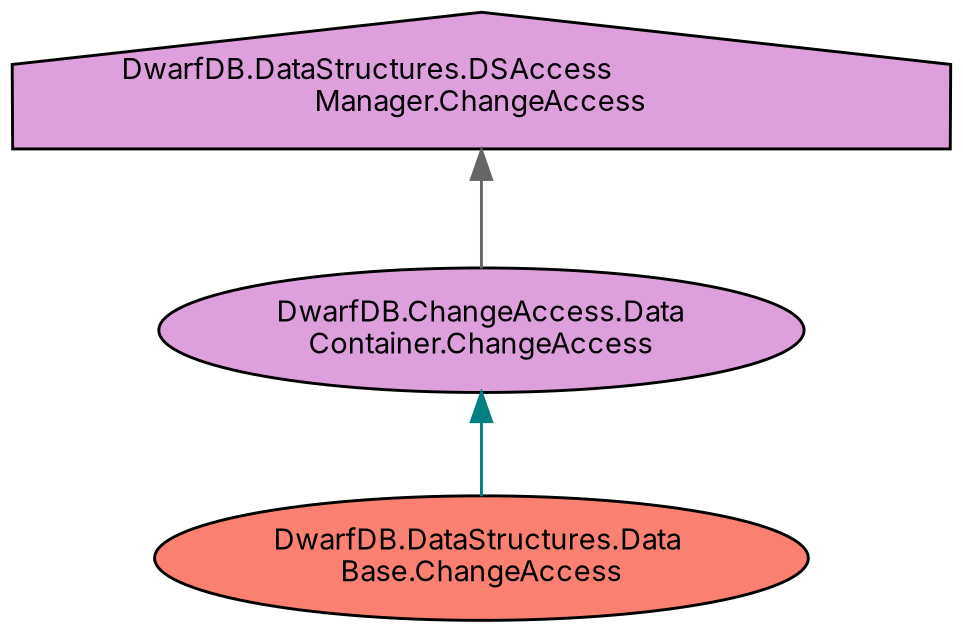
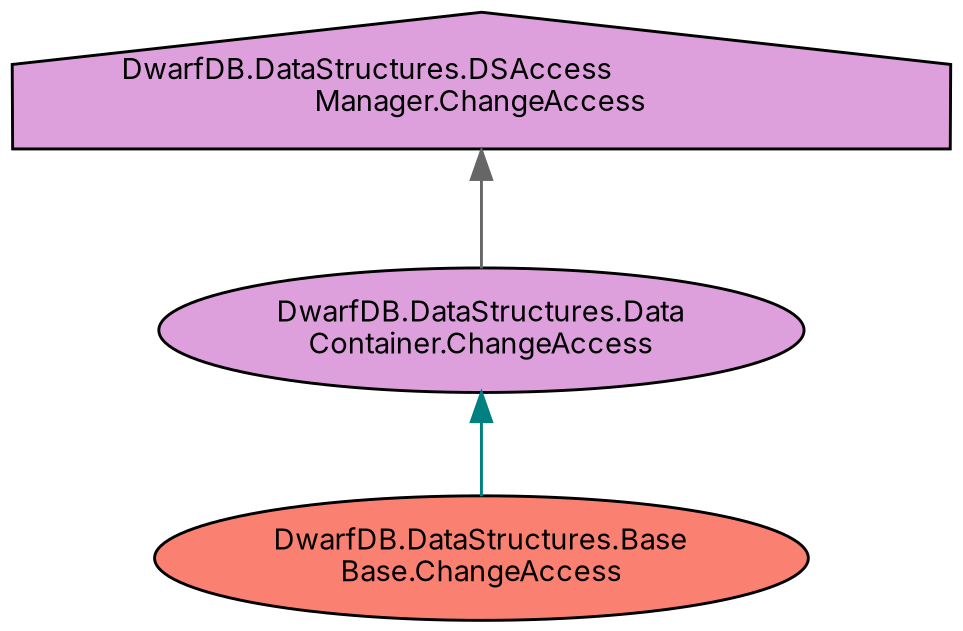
  digraph {
    fontname=Inter
    rankdir=TB
    node [color=black fillcolor=plum fontname=Inter fontsize=10 shape=ellipse style=filled]
    edge [dir=back fontname=Inter fontsize=10 labelfontname=Helvetica labelfontsize=10 style=solid]
    n1 [fontcolor=black height=0.2 label="DwarfDB.DataStructures.DSAccess\lManager.ChangeAccess" shape=house width=0.4]
-   n2 [height=0.2 label="DwarfDB.ChangeAccess.Data\lContainer.ChangeAccess" width=0.4]
-   n3 [fillcolor=salmon height=0.2 label="DwarfDB.DataStructures.Data\lBase.ChangeAccess" width=0.4]
+   n2 [height=0.2 label="DwarfDB.DataStructures.Data\lContainer.ChangeAccess" width=0.4]
+   n3 [fillcolor=salmon height=0.2 label="DwarfDB.DataStructures.Base\lBase.ChangeAccess" width=0.4]
    n1 -> n2 [color=gray40]
    n2 -> n3 [color=teal]
  }
